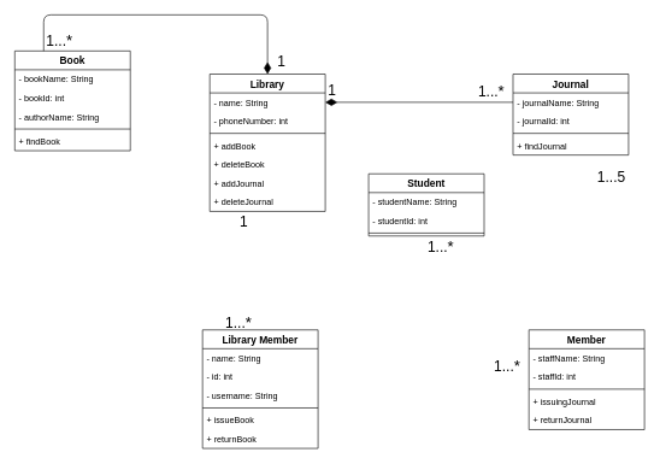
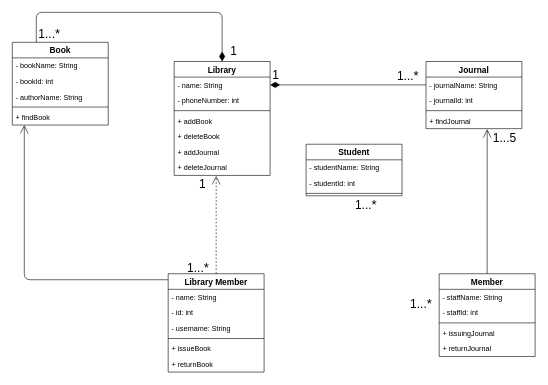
  <mxCell id="0" />
  <mxCell id="1" parent="0" />
  <mxCell id="2" value="Library" style="swimlane;fontStyle=1;align=center;verticalAlign=middle;childLayout=stackLayout;horizontal=1;startSize=26;horizontalStack=0;resizeParent=1;resizeParentMax=0;resizeLast=0;collapsible=1;marginBottom=0;fontSize=14;" vertex="1" parent="1"><mxGeometry x="290" y="102.023" width="160" height="190" as="geometry"><mxRectangle x="240" y="200" width="90" height="26" as="alternateBounds" /></mxGeometry></mxCell>
  <mxCell id="3" value="- name: String" style="text;strokeColor=none;fillColor=none;align=left;verticalAlign=top;spacingLeft=4;spacingRight=4;overflow=hidden;rotatable=0;points=[[0,0.5],[1,0.5]];portConstraint=eastwest;" vertex="1" parent="2"><mxGeometry y="26" width="160" height="26" as="geometry" /></mxCell>
  <mxCell id="4" value="- phoneNumber: int" style="text;strokeColor=none;fillColor=none;align=left;verticalAlign=top;spacingLeft=4;spacingRight=4;overflow=hidden;rotatable=0;points=[[0,0.5],[1,0.5]];portConstraint=eastwest;" vertex="1" parent="2"><mxGeometry y="52" width="160" height="26" as="geometry" /></mxCell>
  <mxCell id="5" value="" style="line;strokeWidth=1;fillColor=none;align=left;verticalAlign=middle;spacingTop=-1;spacingLeft=3;spacingRight=3;rotatable=0;labelPosition=right;points=[];portConstraint=eastwest;" vertex="1" parent="2"><mxGeometry y="78" width="160" height="8" as="geometry" /></mxCell>
  <mxCell id="6" value="+ addBook" style="text;strokeColor=none;fillColor=none;align=left;verticalAlign=top;spacingLeft=4;spacingRight=4;overflow=hidden;rotatable=0;points=[[0,0.5],[1,0.5]];portConstraint=eastwest;" vertex="1" parent="2"><mxGeometry y="86" width="160" height="26" as="geometry" /></mxCell>
  <mxCell id="7" value="+ deleteBook" style="text;strokeColor=none;fillColor=none;align=left;verticalAlign=top;spacingLeft=4;spacingRight=4;overflow=hidden;rotatable=0;points=[[0,0.5],[1,0.5]];portConstraint=eastwest;" vertex="1" parent="2"><mxGeometry y="112" width="160" height="26" as="geometry" /></mxCell>
  <mxCell id="8" value="+ addJournal" style="text;strokeColor=none;fillColor=none;align=left;verticalAlign=top;spacingLeft=4;spacingRight=4;overflow=hidden;rotatable=0;points=[[0,0.5],[1,0.5]];portConstraint=eastwest;" vertex="1" parent="2"><mxGeometry y="138" width="160" height="26" as="geometry" /></mxCell>
  <mxCell id="9" value="+ deleteJournal" style="text;strokeColor=none;fillColor=none;align=left;verticalAlign=top;spacingLeft=4;spacingRight=4;overflow=hidden;rotatable=0;points=[[0,0.5],[1,0.5]];portConstraint=eastwest;" vertex="1" parent="2"><mxGeometry y="164" width="160" height="26" as="geometry" /></mxCell>
  <mxCell id="10" value="Book" style="swimlane;fontStyle=1;align=center;verticalAlign=middle;childLayout=stackLayout;horizontal=1;startSize=26;horizontalStack=0;resizeParent=1;resizeParentMax=0;resizeLast=0;collapsible=1;marginBottom=0;fontSize=14;" vertex="1" parent="1"><mxGeometry x="20" y="70" width="160" height="138" as="geometry"><mxRectangle x="240" y="200" width="90" height="26" as="alternateBounds" /></mxGeometry></mxCell>
  <mxCell id="11" value="- bookName: String" style="text;strokeColor=none;fillColor=none;align=left;verticalAlign=top;spacingLeft=4;spacingRight=4;overflow=hidden;rotatable=0;points=[[0,0.5],[1,0.5]];portConstraint=eastwest;" vertex="1" parent="10"><mxGeometry y="26" width="160" height="26" as="geometry" /></mxCell>
  <mxCell id="12" value="- bookId: int" style="text;strokeColor=none;fillColor=none;align=left;verticalAlign=top;spacingLeft=4;spacingRight=4;overflow=hidden;rotatable=0;points=[[0,0.5],[1,0.5]];portConstraint=eastwest;" vertex="1" parent="10"><mxGeometry y="52" width="160" height="26" as="geometry" /></mxCell>
  <mxCell id="13" value="- authorName: String" style="text;strokeColor=none;fillColor=none;align=left;verticalAlign=top;spacingLeft=4;spacingRight=4;overflow=hidden;rotatable=0;points=[[0,0.5],[1,0.5]];portConstraint=eastwest;" vertex="1" parent="10"><mxGeometry y="78" width="160" height="26" as="geometry" /></mxCell>
  <mxCell id="14" value="" style="line;strokeWidth=1;fillColor=none;align=left;verticalAlign=middle;spacingTop=-1;spacingLeft=3;spacingRight=3;rotatable=0;labelPosition=right;points=[];portConstraint=eastwest;" vertex="1" parent="10"><mxGeometry y="104" width="160" height="8" as="geometry" /></mxCell>
  <mxCell id="15" value="+ findBook" style="text;strokeColor=none;fillColor=none;align=left;verticalAlign=top;spacingLeft=4;spacingRight=4;overflow=hidden;rotatable=0;points=[[0,0.5],[1,0.5]];portConstraint=eastwest;" vertex="1" parent="10"><mxGeometry y="112" width="160" height="26" as="geometry" /></mxCell>
  <mxCell id="16" value="Journal" style="swimlane;fontStyle=1;align=center;verticalAlign=middle;childLayout=stackLayout;horizontal=1;startSize=26;horizontalStack=0;resizeParent=1;resizeParentMax=0;resizeLast=0;collapsible=1;marginBottom=0;fontSize=14;" vertex="1" parent="1"><mxGeometry x="710" y="102" width="160" height="112" as="geometry"><mxRectangle x="240" y="200" width="90" height="26" as="alternateBounds" /></mxGeometry></mxCell>
  <mxCell id="17" value="- journalName: String" style="text;strokeColor=none;fillColor=none;align=left;verticalAlign=top;spacingLeft=4;spacingRight=4;overflow=hidden;rotatable=0;points=[[0,0.5],[1,0.5]];portConstraint=eastwest;" vertex="1" parent="16"><mxGeometry y="26" width="160" height="26" as="geometry" /></mxCell>
  <mxCell id="18" value="- journalId: int" style="text;strokeColor=none;fillColor=none;align=left;verticalAlign=top;spacingLeft=4;spacingRight=4;overflow=hidden;rotatable=0;points=[[0,0.5],[1,0.5]];portConstraint=eastwest;" vertex="1" parent="16"><mxGeometry y="52" width="160" height="26" as="geometry" /></mxCell>
  <mxCell id="19" value="" style="line;strokeWidth=1;fillColor=none;align=left;verticalAlign=middle;spacingTop=-1;spacingLeft=3;spacingRight=3;rotatable=0;labelPosition=right;points=[];portConstraint=eastwest;" vertex="1" parent="16"><mxGeometry y="78" width="160" height="8" as="geometry" /></mxCell>
  <mxCell id="20" value="+ findJournal" style="text;strokeColor=none;fillColor=none;align=left;verticalAlign=top;spacingLeft=4;spacingRight=4;overflow=hidden;rotatable=0;points=[[0,0.5],[1,0.5]];portConstraint=eastwest;" vertex="1" parent="16"><mxGeometry y="86" width="160" height="26" as="geometry" /></mxCell>
  <mxCell id="21" value="Student" style="swimlane;fontStyle=1;align=center;verticalAlign=middle;childLayout=stackLayout;horizontal=1;startSize=26;horizontalStack=0;resizeParent=1;resizeParentMax=0;resizeLast=0;collapsible=1;marginBottom=0;fontSize=14;" vertex="1" parent="1"><mxGeometry x="510" y="240" width="160" height="86" as="geometry"><mxRectangle x="240" y="200" width="90" height="26" as="alternateBounds" /></mxGeometry></mxCell>
  <mxCell id="22" value="- studentName: String" style="text;strokeColor=none;fillColor=none;align=left;verticalAlign=top;spacingLeft=4;spacingRight=4;overflow=hidden;rotatable=0;points=[[0,0.5],[1,0.5]];portConstraint=eastwest;" vertex="1" parent="21"><mxGeometry y="26" width="160" height="26" as="geometry" /></mxCell>
  <mxCell id="23" value="- studentId: int" style="text;strokeColor=none;fillColor=none;align=left;verticalAlign=top;spacingLeft=4;spacingRight=4;overflow=hidden;rotatable=0;points=[[0,0.5],[1,0.5]];portConstraint=eastwest;" vertex="1" parent="21"><mxGeometry y="52" width="160" height="26" as="geometry" /></mxCell>
  <mxCell id="24" value="" style="line;strokeWidth=1;fillColor=none;align=left;verticalAlign=middle;spacingTop=-1;spacingLeft=3;spacingRight=3;rotatable=0;labelPosition=right;points=[];portConstraint=eastwest;" vertex="1" parent="21"><mxGeometry y="78" width="160" height="8" as="geometry" /></mxCell>
  <mxCell id="25" value="Member" style="swimlane;fontStyle=1;align=center;verticalAlign=middle;childLayout=stackLayout;horizontal=1;startSize=26;horizontalStack=0;resizeParent=1;resizeParentMax=0;resizeLast=0;collapsible=1;marginBottom=0;fontSize=14;" vertex="1" parent="1"><mxGeometry x="732" y="456" width="160" height="138" as="geometry"><mxRectangle x="240" y="200" width="90" height="26" as="alternateBounds" /></mxGeometry></mxCell>
  <mxCell id="26" value="- staffName: String" style="text;strokeColor=none;fillColor=none;align=left;verticalAlign=top;spacingLeft=4;spacingRight=4;overflow=hidden;rotatable=0;points=[[0,0.5],[1,0.5]];portConstraint=eastwest;" vertex="1" parent="25"><mxGeometry y="26" width="160" height="26" as="geometry" /></mxCell>
  <mxCell id="27" value="- staffId: int" style="text;strokeColor=none;fillColor=none;align=left;verticalAlign=top;spacingLeft=4;spacingRight=4;overflow=hidden;rotatable=0;points=[[0,0.5],[1,0.5]];portConstraint=eastwest;" vertex="1" parent="25"><mxGeometry y="52" width="160" height="26" as="geometry" /></mxCell>
  <mxCell id="28" value="" style="line;strokeWidth=1;fillColor=none;align=left;verticalAlign=middle;spacingTop=-1;spacingLeft=3;spacingRight=3;rotatable=0;labelPosition=right;points=[];portConstraint=eastwest;" vertex="1" parent="25"><mxGeometry y="78" width="160" height="8" as="geometry" /></mxCell>
  <mxCell id="29" value="+ issuingJournal" style="text;strokeColor=none;fillColor=none;align=left;verticalAlign=top;spacingLeft=4;spacingRight=4;overflow=hidden;rotatable=0;points=[[0,0.5],[1,0.5]];portConstraint=eastwest;" vertex="1" parent="25"><mxGeometry y="86" width="160" height="26" as="geometry" /></mxCell>
  <mxCell id="30" value="+ returnJournal" style="text;strokeColor=none;fillColor=none;align=left;verticalAlign=top;spacingLeft=4;spacingRight=4;overflow=hidden;rotatable=0;points=[[0,0.5],[1,0.5]];portConstraint=eastwest;" vertex="1" parent="25"><mxGeometry y="112" width="160" height="26" as="geometry" /></mxCell>
  <mxCell id="31" value="Library Member" style="swimlane;fontStyle=1;align=center;verticalAlign=middle;childLayout=stackLayout;horizontal=1;startSize=26;horizontalStack=0;resizeParent=1;resizeParentMax=0;resizeLast=0;collapsible=1;marginBottom=0;fontSize=14;" vertex="1" parent="1"><mxGeometry x="280" y="456" width="160" height="164" as="geometry"><mxRectangle x="240" y="200" width="90" height="26" as="alternateBounds" /></mxGeometry></mxCell>
  <mxCell id="32" value="- name: String" style="text;strokeColor=none;fillColor=none;align=left;verticalAlign=top;spacingLeft=4;spacingRight=4;overflow=hidden;rotatable=0;points=[[0,0.5],[1,0.5]];portConstraint=eastwest;" vertex="1" parent="31"><mxGeometry y="26" width="160" height="26" as="geometry" /></mxCell>
  <mxCell id="33" value="- id: int" style="text;strokeColor=none;fillColor=none;align=left;verticalAlign=top;spacingLeft=4;spacingRight=4;overflow=hidden;rotatable=0;points=[[0,0.5],[1,0.5]];portConstraint=eastwest;" vertex="1" parent="31"><mxGeometry y="52" width="160" height="26" as="geometry" /></mxCell>
  <mxCell id="34" value="- username: String" style="text;strokeColor=none;fillColor=none;align=left;verticalAlign=top;spacingLeft=4;spacingRight=4;overflow=hidden;rotatable=0;points=[[0,0.5],[1,0.5]];portConstraint=eastwest;" vertex="1" parent="31"><mxGeometry y="78" width="160" height="26" as="geometry" /></mxCell>
  <mxCell id="35" value="" style="line;strokeWidth=1;fillColor=none;align=left;verticalAlign=middle;spacingTop=-1;spacingLeft=3;spacingRight=3;rotatable=0;labelPosition=right;points=[];portConstraint=eastwest;" vertex="1" parent="31"><mxGeometry y="104" width="160" height="8" as="geometry" /></mxCell>
  <mxCell id="36" value="+ issueBook" style="text;strokeColor=none;fillColor=none;align=left;verticalAlign=top;spacingLeft=4;spacingRight=4;overflow=hidden;rotatable=0;points=[[0,0.5],[1,0.5]];portConstraint=eastwest;" vertex="1" parent="31"><mxGeometry y="112" width="160" height="26" as="geometry" /></mxCell>
  <mxCell id="37" value="+ returnBook" style="text;strokeColor=none;fillColor=none;align=left;verticalAlign=top;spacingLeft=4;spacingRight=4;overflow=hidden;rotatable=0;points=[[0,0.5],[1,0.5]];portConstraint=eastwest;" vertex="1" parent="31"><mxGeometry y="138" width="160" height="26" as="geometry" /></mxCell>
  <mxCell id="38" value="" style="endArrow=none;html=1;endSize=12;startArrow=diamondThin;startSize=14;startFill=1;align=left;verticalAlign=bottom;exitX=0.5;exitY=0;exitDx=0;exitDy=0;endFill=0;edgeStyle=orthogonalEdgeStyle;sourcePerimeterSpacing=0;entryX=0.25;entryY=0;entryDx=0;entryDy=0;" edge="1" parent="1" source="2" target="10"><mxGeometry x="-0.623" y="58" relative="1" as="geometry"><mxPoint x="210" y="50" as="sourcePoint" /><mxPoint x="530" y="-15" as="targetPoint" /><Array as="points"><mxPoint x="370" y="20" /><mxPoint x="60" y="20" /></Array><mxPoint x="-30" y="-108" as="offset" /></mxGeometry></mxCell>
+ <mxCell id="39" value="" style="endArrow=open;endSize=12;dashed=1;html=1;exitX=0.5;exitY=0;exitDx=0;exitDy=0;entryX=0.438;entryY=1.036;entryDx=0;entryDy=0;entryPerimeter=0;" edge="1" parent="1" source="31" target="9"><mxGeometry y="20" width="160" relative="1" as="geometry"><mxPoint x="230" y="400" as="sourcePoint" /><mxPoint x="370" y="20" as="targetPoint" /><mxPoint as="offset" /></mxGeometry></mxCell>
+ <mxCell id="40" value="" style="endArrow=open;html=1;endSize=12;startArrow=none;startSize=14;startFill=0;edgeStyle=orthogonalEdgeStyle;align=left;verticalAlign=bottom;exitX=0;exitY=0.061;exitDx=0;exitDy=0;exitPerimeter=0;entryX=0.125;entryY=1.003;entryDx=0;entryDy=0;entryPerimeter=0;" edge="1" parent="1" source="31" target="15"><mxGeometry x="0.108" y="-242" relative="1" as="geometry"><mxPoint x="250" y="410" as="sourcePoint" /><mxPoint x="50" y="180" as="targetPoint" /><mxPoint as="offset" /></mxGeometry></mxCell>
  <mxCell id="41" value="" style="endArrow=none;html=1;endSize=12;startArrow=diamondThin;startSize=14;startFill=1;align=left;verticalAlign=bottom;exitX=1;exitY=0.5;exitDx=0;exitDy=0;endFill=0;edgeStyle=orthogonalEdgeStyle;sourcePerimeterSpacing=0;entryX=0;entryY=0.5;entryDx=0;entryDy=0;" edge="1" parent="1" source="3" target="17"><mxGeometry x="-0.623" y="58" relative="1" as="geometry"><mxPoint x="790" y="52" as="sourcePoint" /><mxPoint x="490" y="-10" as="targetPoint" /><mxPoint x="-30" y="-108" as="offset" /></mxGeometry></mxCell>
+ <mxCell id="42" value="" style="endArrow=open;endSize=12;html=1;exitX=0.5;exitY=0;exitDx=0;exitDy=0;entryX=0.638;entryY=1.033;entryDx=0;entryDy=0;entryPerimeter=0;" edge="1" parent="1" source="25" target="20"><mxGeometry y="20" width="160" relative="1" as="geometry"><mxPoint x="789.5" y="360" as="sourcePoint" /><mxPoint x="792" y="250" as="targetPoint" /><mxPoint as="offset" /></mxGeometry></mxCell>
  <mxCell id="43" value="&lt;font size=&quot;1&quot;&gt;&lt;span style=&quot;font-size: 20px&quot;&gt;1&lt;/span&gt;&lt;/font&gt;" style="text;html=1;resizable=0;points=[];autosize=1;align=left;verticalAlign=top;spacingTop=-4;fontStyle=0" vertex="1" parent="1"><mxGeometry x="382" y="70" width="30" height="20" as="geometry" /></mxCell>
  <mxCell id="44" value="&lt;font size=&quot;1&quot;&gt;&lt;span style=&quot;font-size: 20px&quot;&gt;1...&lt;/span&gt;&lt;span style=&quot;font-size: 22px&quot;&gt;*&lt;/span&gt;&lt;/font&gt;" style="text;html=1;resizable=0;points=[];autosize=1;align=left;verticalAlign=top;spacingTop=-4;fontStyle=0" vertex="1" parent="1"><mxGeometry x="62" y="40" width="50" height="20" as="geometry" /></mxCell>
  <mxCell id="45" value="&lt;font size=&quot;1&quot;&gt;&lt;span style=&quot;font-size: 20px&quot;&gt;1&lt;/span&gt;&lt;/font&gt;" style="text;html=1;resizable=0;points=[];autosize=1;align=left;verticalAlign=top;spacingTop=-4;fontStyle=0" vertex="1" parent="1"><mxGeometry x="330" y="292" width="30" height="20" as="geometry" /></mxCell>
  <mxCell id="46" value="&lt;font size=&quot;1&quot;&gt;&lt;span style=&quot;font-size: 20px&quot;&gt;1...&lt;/span&gt;&lt;span style=&quot;font-size: 22px&quot;&gt;*&lt;/span&gt;&lt;/font&gt;" style="text;html=1;resizable=0;points=[];autosize=1;align=left;verticalAlign=top;spacingTop=-4;fontStyle=0" vertex="1" parent="1"><mxGeometry x="310" y="430" width="50" height="20" as="geometry" /></mxCell>
- <mxCell id="47" value="&lt;font size=&quot;1&quot;&gt;&lt;span style=&quot;font-size: 20px&quot;&gt;1...5&lt;/span&gt;&lt;/font&gt;" style="text;html=1;resizable=0;points=[];autosize=1;align=left;verticalAlign=top;spacingTop=-4;fontStyle=0" vertex="1" parent="1"><mxGeometry x="825" y="229" width="50" height="20" as="geometry" /></mxCell>
+ <mxCell id="47" value="&lt;font size=&quot;1&quot;&gt;&lt;span style=&quot;font-size: 20px&quot;&gt;1...5&lt;/span&gt;&lt;/font&gt;" style="text;html=1;resizable=0;points=[];autosize=1;align=left;verticalAlign=top;spacingTop=-4;fontStyle=0" vertex="1" parent="1"><mxGeometry x="820" y="214" width="50" height="20" as="geometry" /></mxCell>
  <mxCell id="48" value="&lt;font size=&quot;1&quot;&gt;&lt;span style=&quot;font-size: 20px&quot;&gt;1...&lt;/span&gt;&lt;span style=&quot;font-size: 22px&quot;&gt;*&lt;/span&gt;&lt;/font&gt;" style="text;html=1;resizable=0;points=[];autosize=1;align=left;verticalAlign=top;spacingTop=-4;fontStyle=0" vertex="1" parent="1"><mxGeometry x="590" y="325.829" width="50" height="20" as="geometry" /></mxCell>
  <mxCell id="49" value="&lt;font size=&quot;1&quot;&gt;&lt;span style=&quot;font-size: 20px&quot;&gt;1...&lt;/span&gt;&lt;span style=&quot;font-size: 22px&quot;&gt;*&lt;/span&gt;&lt;/font&gt;" style="text;html=1;resizable=0;points=[];autosize=1;align=left;verticalAlign=top;spacingTop=-4;fontStyle=0" vertex="1" parent="1"><mxGeometry x="682" y="490" width="50" height="20" as="geometry" /></mxCell>
  <mxCell id="50" value="&lt;font size=&quot;1&quot;&gt;&lt;span style=&quot;font-size: 20px&quot;&gt;1&lt;/span&gt;&lt;/font&gt;" style="text;html=1;resizable=0;points=[];autosize=1;align=left;verticalAlign=top;spacingTop=-4;fontStyle=0" vertex="1" parent="1"><mxGeometry x="452" y="110" width="30" height="20" as="geometry" /></mxCell>
  <mxCell id="51" value="&lt;font size=&quot;1&quot;&gt;&lt;span style=&quot;font-size: 20px&quot;&gt;1...&lt;/span&gt;&lt;span style=&quot;font-size: 22px&quot;&gt;*&lt;/span&gt;&lt;/font&gt;" style="text;html=1;resizable=0;points=[];autosize=1;align=left;verticalAlign=top;spacingTop=-4;fontStyle=0" vertex="1" parent="1"><mxGeometry x="660" y="110" width="50" height="20" as="geometry" /></mxCell>
